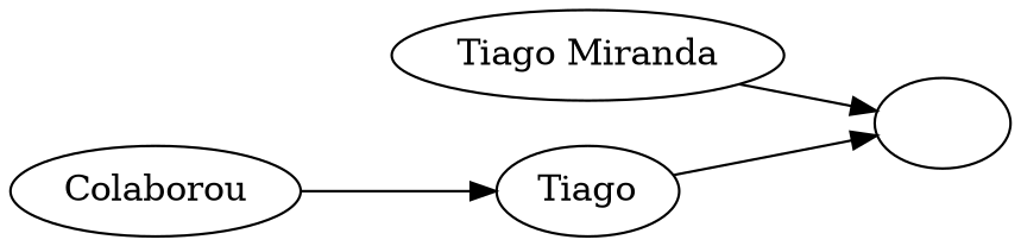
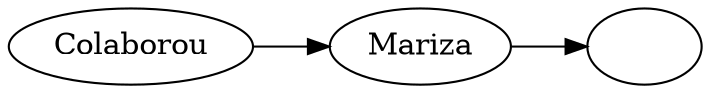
  digraph {
    rankdir=LR
-   "Tiago Miranda"
    ""
-   Mariza [label=Tiago]
+   Mariza
    n4 [label=Colaborou]
-   "Tiago Miranda" -> ""
    Mariza -> ""
    n4 -> Mariza
  }
